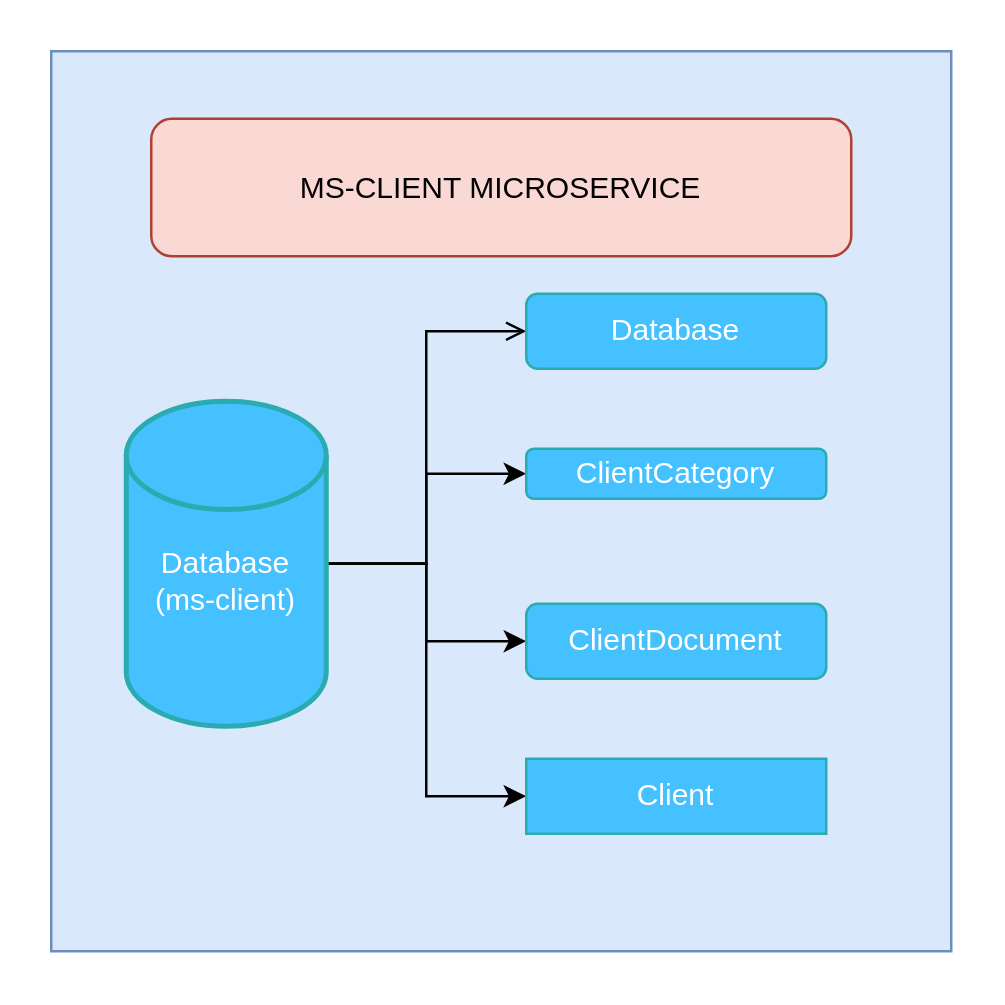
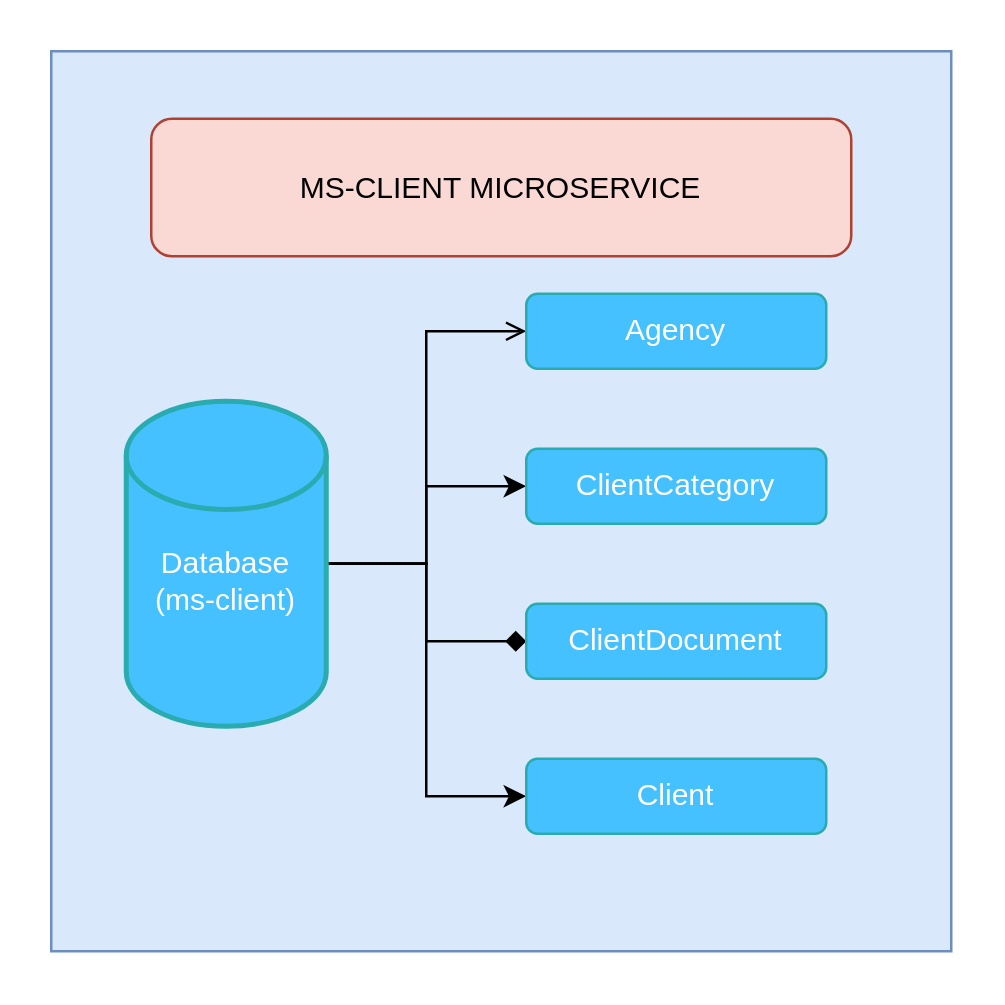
  <mxCell id="0" />
  <mxCell id="1" parent="0" />
  <mxCell id="2" value="" style="whiteSpace=wrap;html=1;aspect=fixed;fillColor=#dae8fc;strokeColor=#6c8ebf;" parent="1" vertex="1"><mxGeometry x="20" y="20" width="360" height="360" as="geometry" /></mxCell>
  <mxCell id="3" style="edgeStyle=orthogonalEdgeStyle;rounded=0;orthogonalLoop=1;jettySize=auto;html=1;entryX=0;entryY=0.5;entryDx=0;entryDy=0;fontColor=#FFFFFF;endArrow=open;" parent="1" source="7" target="8" edge="1"><mxGeometry relative="1" as="geometry" /></mxCell>
  <mxCell id="4" style="edgeStyle=orthogonalEdgeStyle;rounded=0;orthogonalLoop=1;jettySize=auto;html=1;fontColor=#FFFFFF;" parent="1" source="7" target="9" edge="1"><mxGeometry relative="1" as="geometry" /></mxCell>
- <mxCell id="5" style="edgeStyle=orthogonalEdgeStyle;rounded=0;orthogonalLoop=1;jettySize=auto;html=1;entryX=0;entryY=0.5;entryDx=0;entryDy=0;fontColor=#FFFFFF;" parent="1" source="7" target="10" edge="1"><mxGeometry relative="1" as="geometry" /></mxCell>
+ <mxCell id="5" style="edgeStyle=orthogonalEdgeStyle;rounded=0;orthogonalLoop=1;jettySize=auto;html=1;entryX=0;entryY=0.5;entryDx=0;entryDy=0;fontColor=#FFFFFF;endArrow=diamond;" parent="1" source="7" target="10" edge="1"><mxGeometry relative="1" as="geometry" /></mxCell>
  <mxCell id="6" style="edgeStyle=orthogonalEdgeStyle;rounded=0;orthogonalLoop=1;jettySize=auto;html=1;entryX=0;entryY=0.5;entryDx=0;entryDy=0;fontColor=#FFFFFF;" parent="1" source="7" target="11" edge="1"><mxGeometry relative="1" as="geometry" /></mxCell>
  <mxCell id="7" value="&lt;br&gt;Database&lt;br&gt;(ms-client)" style="strokeWidth=2;html=1;shape=mxgraph.flowchart.database;whiteSpace=wrap;fillColor=#45C1FF;strokeColor=#2AABAF;fontColor=#ffffff;" parent="1" vertex="1"><mxGeometry x="50" y="160" width="80" height="130" as="geometry" /></mxCell>
- <mxCell id="8" value="Database" style="rounded=1;whiteSpace=wrap;html=1;strokeColor=#2AABAF;fillColor=#45C1FF;fontColor=#FFFFFF;" parent="1" vertex="1"><mxGeometry x="210" y="117" width="120" height="30" as="geometry" /></mxCell>
- <mxCell id="9" value="ClientCategory" style="rounded=1;whiteSpace=wrap;html=1;strokeColor=#2AABAF;fillColor=#45C1FF;fontColor=#FFFFFF;" parent="1" vertex="1"><mxGeometry x="210" y="179" width="120" height="20" as="geometry" /></mxCell>
+ <mxCell id="8" value="Agency" style="rounded=1;whiteSpace=wrap;html=1;strokeColor=#2AABAF;fillColor=#45C1FF;fontColor=#FFFFFF;" parent="1" vertex="1"><mxGeometry x="210" y="117" width="120" height="30" as="geometry" /></mxCell>
+ <mxCell id="9" value="ClientCategory" style="rounded=1;whiteSpace=wrap;html=1;strokeColor=#2AABAF;fillColor=#45C1FF;fontColor=#FFFFFF;" parent="1" vertex="1"><mxGeometry x="210" y="179" width="120" height="30" as="geometry" /></mxCell>
  <mxCell id="10" value="ClientDocument" style="rounded=1;whiteSpace=wrap;html=1;strokeColor=#2AABAF;fillColor=#45C1FF;fontColor=#FFFFFF;" parent="1" vertex="1"><mxGeometry x="210" y="241" width="120" height="30" as="geometry" /></mxCell>
- <mxCell id="11" value="Client" style="whiteSpace=wrap;html=1;strokeColor=#2AABAF;fillColor=#45C1FF;fontColor=#FFFFFF;rounded=0;" parent="1" vertex="1"><mxGeometry x="210" y="303" width="120" height="30" as="geometry" /></mxCell>
+ <mxCell id="11" value="Client" style="rounded=1;whiteSpace=wrap;html=1;strokeColor=#2AABAF;fillColor=#45C1FF;fontColor=#FFFFFF;" parent="1" vertex="1"><mxGeometry x="210" y="303" width="120" height="30" as="geometry" /></mxCell>
  <mxCell id="12" value="MS-CLIENT MICROSERVICE" style="rounded=1;whiteSpace=wrap;html=1;fillColor=#fad9d5;strokeColor=#ae4132;" vertex="1" parent="1"><mxGeometry x="60" y="47" width="280" height="55" as="geometry" /></mxCell>
